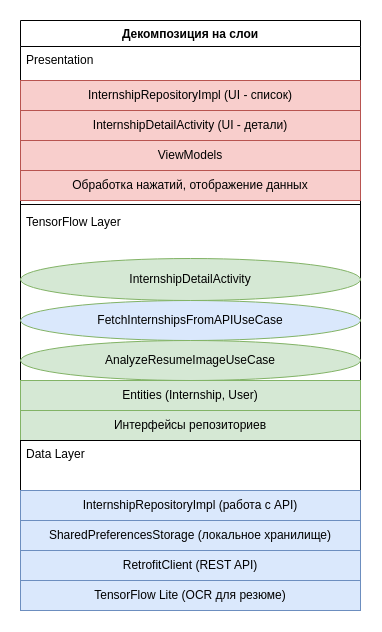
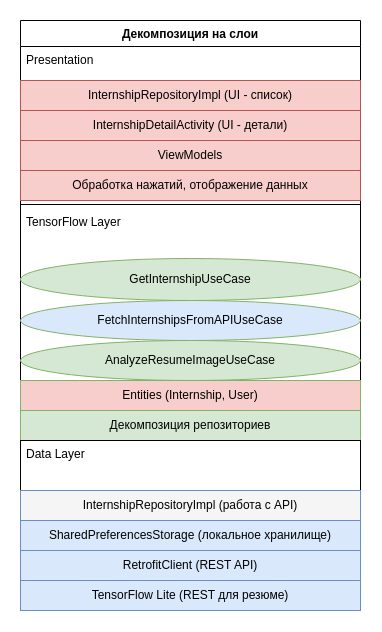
  <mxCell id="0" />
  <mxCell id="1" parent="0" />
  <mxCell id="2" value="Декомпозиция на слои" style="swimlane;fontStyle=1;align=center;verticalAlign=top;childLayout=stackLayout;horizontal=1;startSize=26;horizontalStack=0;resizeParent=1;resizeParentMax=0;resizeLast=0;collapsible=1;marginBottom=0;whiteSpace=wrap;html=1;" vertex="1" parent="1"><mxGeometry x="20" y="20" width="340" height="590" as="geometry" /></mxCell>
  <mxCell id="3" value="Presentation&lt;div&gt;&lt;br&gt;&lt;/div&gt;" style="text;strokeColor=none;fillColor=none;align=left;verticalAlign=top;spacingLeft=4;spacingRight=4;overflow=hidden;rotatable=0;points=[[0,0.5],[1,0.5]];portConstraint=eastwest;whiteSpace=wrap;html=1;" vertex="1" parent="2"><mxGeometry y="26" width="340" height="34" as="geometry" /></mxCell>
  <mxCell id="4" value="InternshipRepositoryImpl (UI - список)" style="html=1;whiteSpace=wrap;fillColor=#f8cecc;strokeColor=#b85450;" vertex="1" parent="2"><mxGeometry y="60" width="340" height="30" as="geometry" /></mxCell>
  <mxCell id="5" value="InternshipDetailActivity (UI - детали)" style="html=1;whiteSpace=wrap;fillColor=#f8cecc;strokeColor=#b85450;" vertex="1" parent="2"><mxGeometry y="90" width="340" height="30" as="geometry" /></mxCell>
  <mxCell id="6" value="ViewModels" style="html=1;whiteSpace=wrap;fillColor=#f8cecc;strokeColor=#b85450;" vertex="1" parent="2"><mxGeometry y="120" width="340" height="30" as="geometry" /></mxCell>
  <mxCell id="7" value="Обработка нажатий, отображение данных" style="html=1;whiteSpace=wrap;fillColor=#f8cecc;strokeColor=#b85450;" vertex="1" parent="2"><mxGeometry y="150" width="340" height="30" as="geometry" /></mxCell>
  <mxCell id="8" value="" style="line;strokeWidth=1;fillColor=none;align=left;verticalAlign=middle;spacingTop=-1;spacingLeft=3;spacingRight=3;rotatable=0;labelPosition=right;points=[];portConstraint=eastwest;strokeColor=inherit;" vertex="1" parent="2"><mxGeometry y="180" width="340" height="8" as="geometry" /></mxCell>
  <mxCell id="9" value="TensorFlow Layer" style="text;align=left;verticalAlign=top;spacingLeft=4;spacingRight=4;overflow=hidden;rotatable=0;points=[[0,0.5],[1,0.5]];portConstraint=eastwest;whiteSpace=wrap;html=1;" vertex="1" parent="2"><mxGeometry y="188" width="340" height="50" as="geometry" /></mxCell>
- <mxCell id="10" value="InternshipDetailActivity" style="ellipse;whiteSpace=wrap;html=1;fillColor=#d5e8d4;strokeColor=#82b366;" vertex="1" parent="2"><mxGeometry y="238" width="340" height="42" as="geometry" /></mxCell>
+ <mxCell id="10" value="GetInternshipUseCase" style="ellipse;whiteSpace=wrap;html=1;fillColor=#d5e8d4;strokeColor=#82b366;" vertex="1" parent="2"><mxGeometry y="238" width="340" height="42" as="geometry" /></mxCell>
  <mxCell id="11" value="FetchInternshipsFromAPIUseCase" style="ellipse;whiteSpace=wrap;html=1;fillColor=#dae8fc;strokeColor=#82b366;" vertex="1" parent="2"><mxGeometry y="280" width="340" height="40" as="geometry" /></mxCell>
  <mxCell id="12" value="AnalyzeResumeImageUseCase" style="ellipse;whiteSpace=wrap;html=1;fillColor=#d5e8d4;strokeColor=#82b366;" vertex="1" parent="2"><mxGeometry y="320" width="340" height="40" as="geometry" /></mxCell>
- <mxCell id="13" value="Entities (Internship, User)" style="html=1;whiteSpace=wrap;fillColor=#d5e8d4;strokeColor=#82b366;" vertex="1" parent="2"><mxGeometry y="360" width="340" height="30" as="geometry" /></mxCell>
- <mxCell id="14" value="Интерфейсы репозиториев" style="html=1;whiteSpace=wrap;fillColor=#d5e8d4;strokeColor=#82b366;" vertex="1" parent="2"><mxGeometry y="390" width="340" height="30" as="geometry" /></mxCell>
+ <mxCell id="13" value="Entities (Internship, User)" style="html=1;whiteSpace=wrap;fillColor=#f8cecc;strokeColor=#82b366;" vertex="1" parent="2"><mxGeometry y="360" width="340" height="30" as="geometry" /></mxCell>
+ <mxCell id="14" value="Декомпозиция репозиториев" style="html=1;whiteSpace=wrap;fillColor=#d5e8d4;strokeColor=#82b366;" vertex="1" parent="2"><mxGeometry y="390" width="340" height="30" as="geometry" /></mxCell>
  <mxCell id="15" value="Data Layer" style="text;strokeColor=default;fillColor=none;align=left;verticalAlign=top;spacingLeft=4;spacingRight=4;overflow=hidden;rotatable=0;points=[[0,0.5],[1,0.5]];portConstraint=eastwest;whiteSpace=wrap;html=1;" vertex="1" parent="2"><mxGeometry y="420" width="340" height="50" as="geometry" /></mxCell>
- <mxCell id="16" value="InternshipRepositoryImpl (работа с API)" style="html=1;whiteSpace=wrap;fillColor=#dae8fc;strokeColor=#6c8ebf;" vertex="1" parent="2"><mxGeometry y="470" width="340" height="30" as="geometry" /></mxCell>
+ <mxCell id="16" value="InternshipRepositoryImpl (работа с API)" style="html=1;whiteSpace=wrap;fillColor=#f5f5f5;strokeColor=#6c8ebf;" vertex="1" parent="2"><mxGeometry y="470" width="340" height="30" as="geometry" /></mxCell>
  <mxCell id="17" value="SharedPreferencesStorage (локальное хранилище)" style="html=1;whiteSpace=wrap;fillColor=#dae8fc;strokeColor=#6c8ebf;" vertex="1" parent="2"><mxGeometry y="500" width="340" height="30" as="geometry" /></mxCell>
  <mxCell id="18" value="RetrofitClient (REST API)" style="html=1;whiteSpace=wrap;fillColor=#dae8fc;strokeColor=#6c8ebf;" vertex="1" parent="2"><mxGeometry y="530" width="340" height="30" as="geometry" /></mxCell>
- <mxCell id="19" value="TensorFlow Lite (OCR для резюме)" style="html=1;whiteSpace=wrap;fillColor=#dae8fc;strokeColor=#6c8ebf;" vertex="1" parent="2"><mxGeometry y="560" width="340" height="30" as="geometry" /></mxCell>
+ <mxCell id="19" value="TensorFlow Lite (REST для резюме)" style="html=1;whiteSpace=wrap;fillColor=#dae8fc;strokeColor=#6c8ebf;" vertex="1" parent="2"><mxGeometry y="560" width="340" height="30" as="geometry" /></mxCell>
